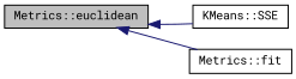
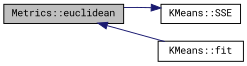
  digraph {
    fontname="Roboto Mono"
    rankdir=LR
    node [color=black fontname="Roboto Mono" fontsize=10 shape=record]
    edge [color=midnightblue dir=back fontname="Roboto Mono" fontsize=10 labelfontname=Helvetica labelfontsize=10 style=solid]
    n1 [fillcolor=grey75 fontcolor=black height=0.2 label="Metrics::euclidean" style=filled width=0.4]
    n2 [height=0.2 label="KMeans::SSE" width=0.4]
-   n3 [height=0.2 label="Metrics::fit" width=0.4]
-   n1 -> n2
+   n3 [height=0.2 label="KMeans::fit" width=0.4]
+   n2 -> n1
    n1 -> n3
  }
